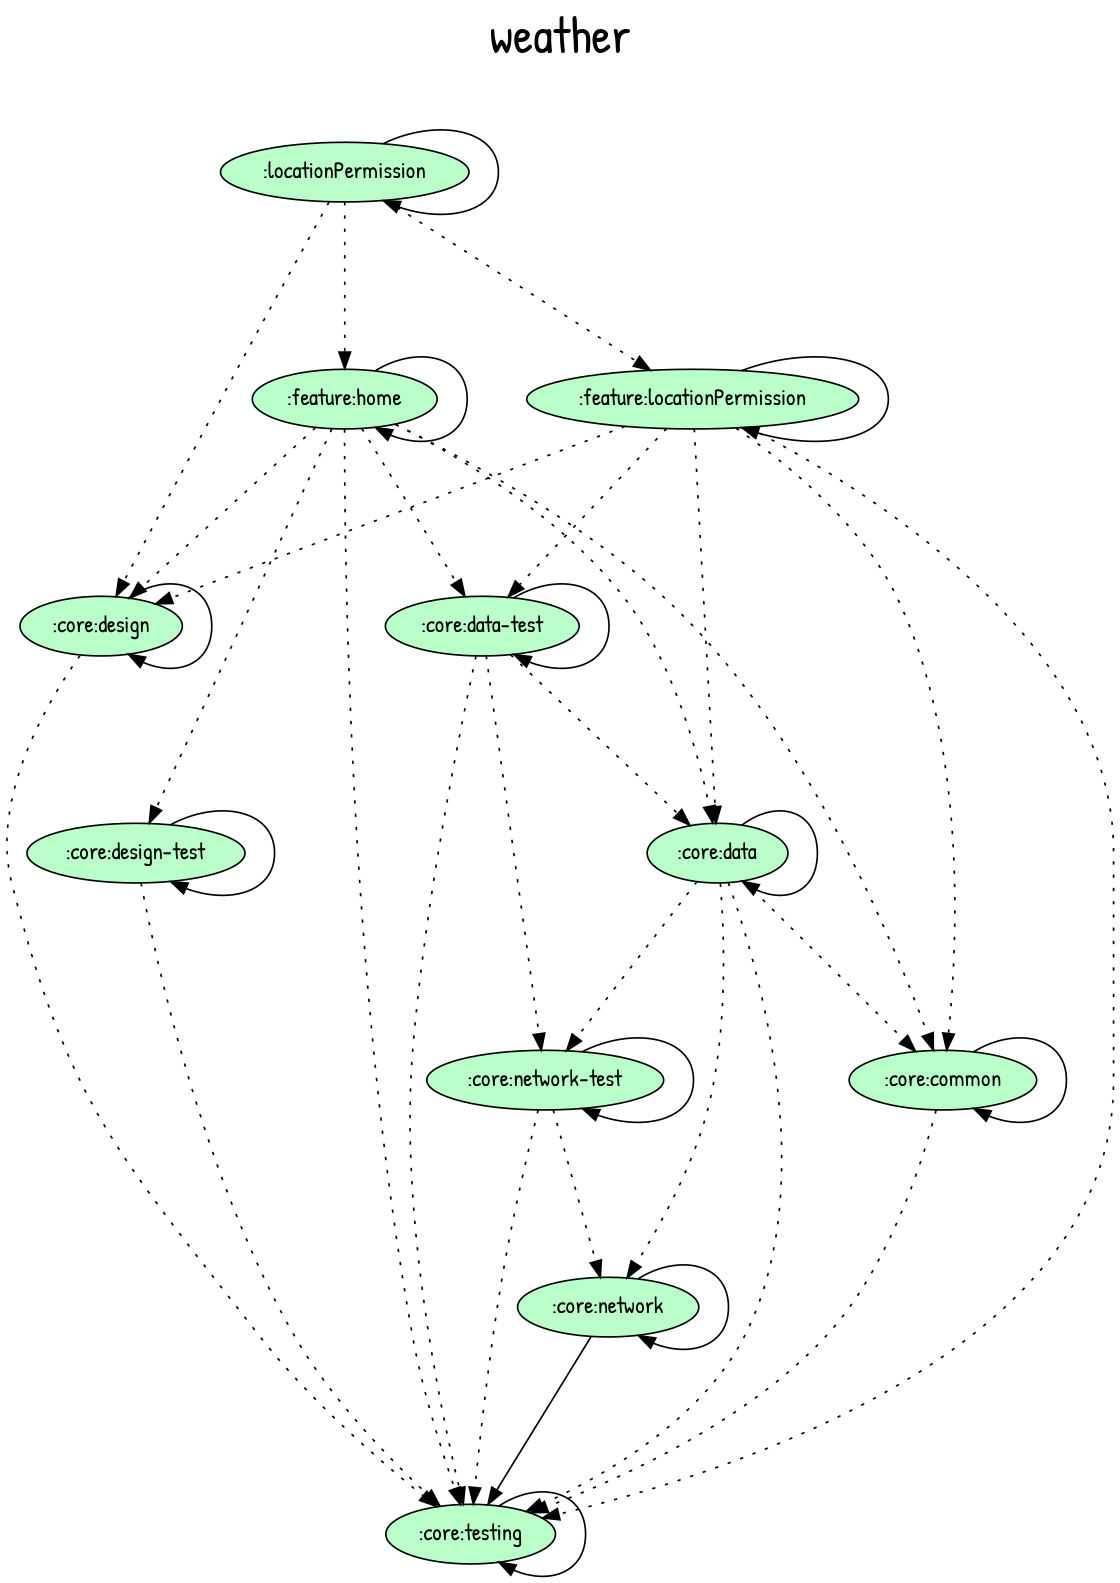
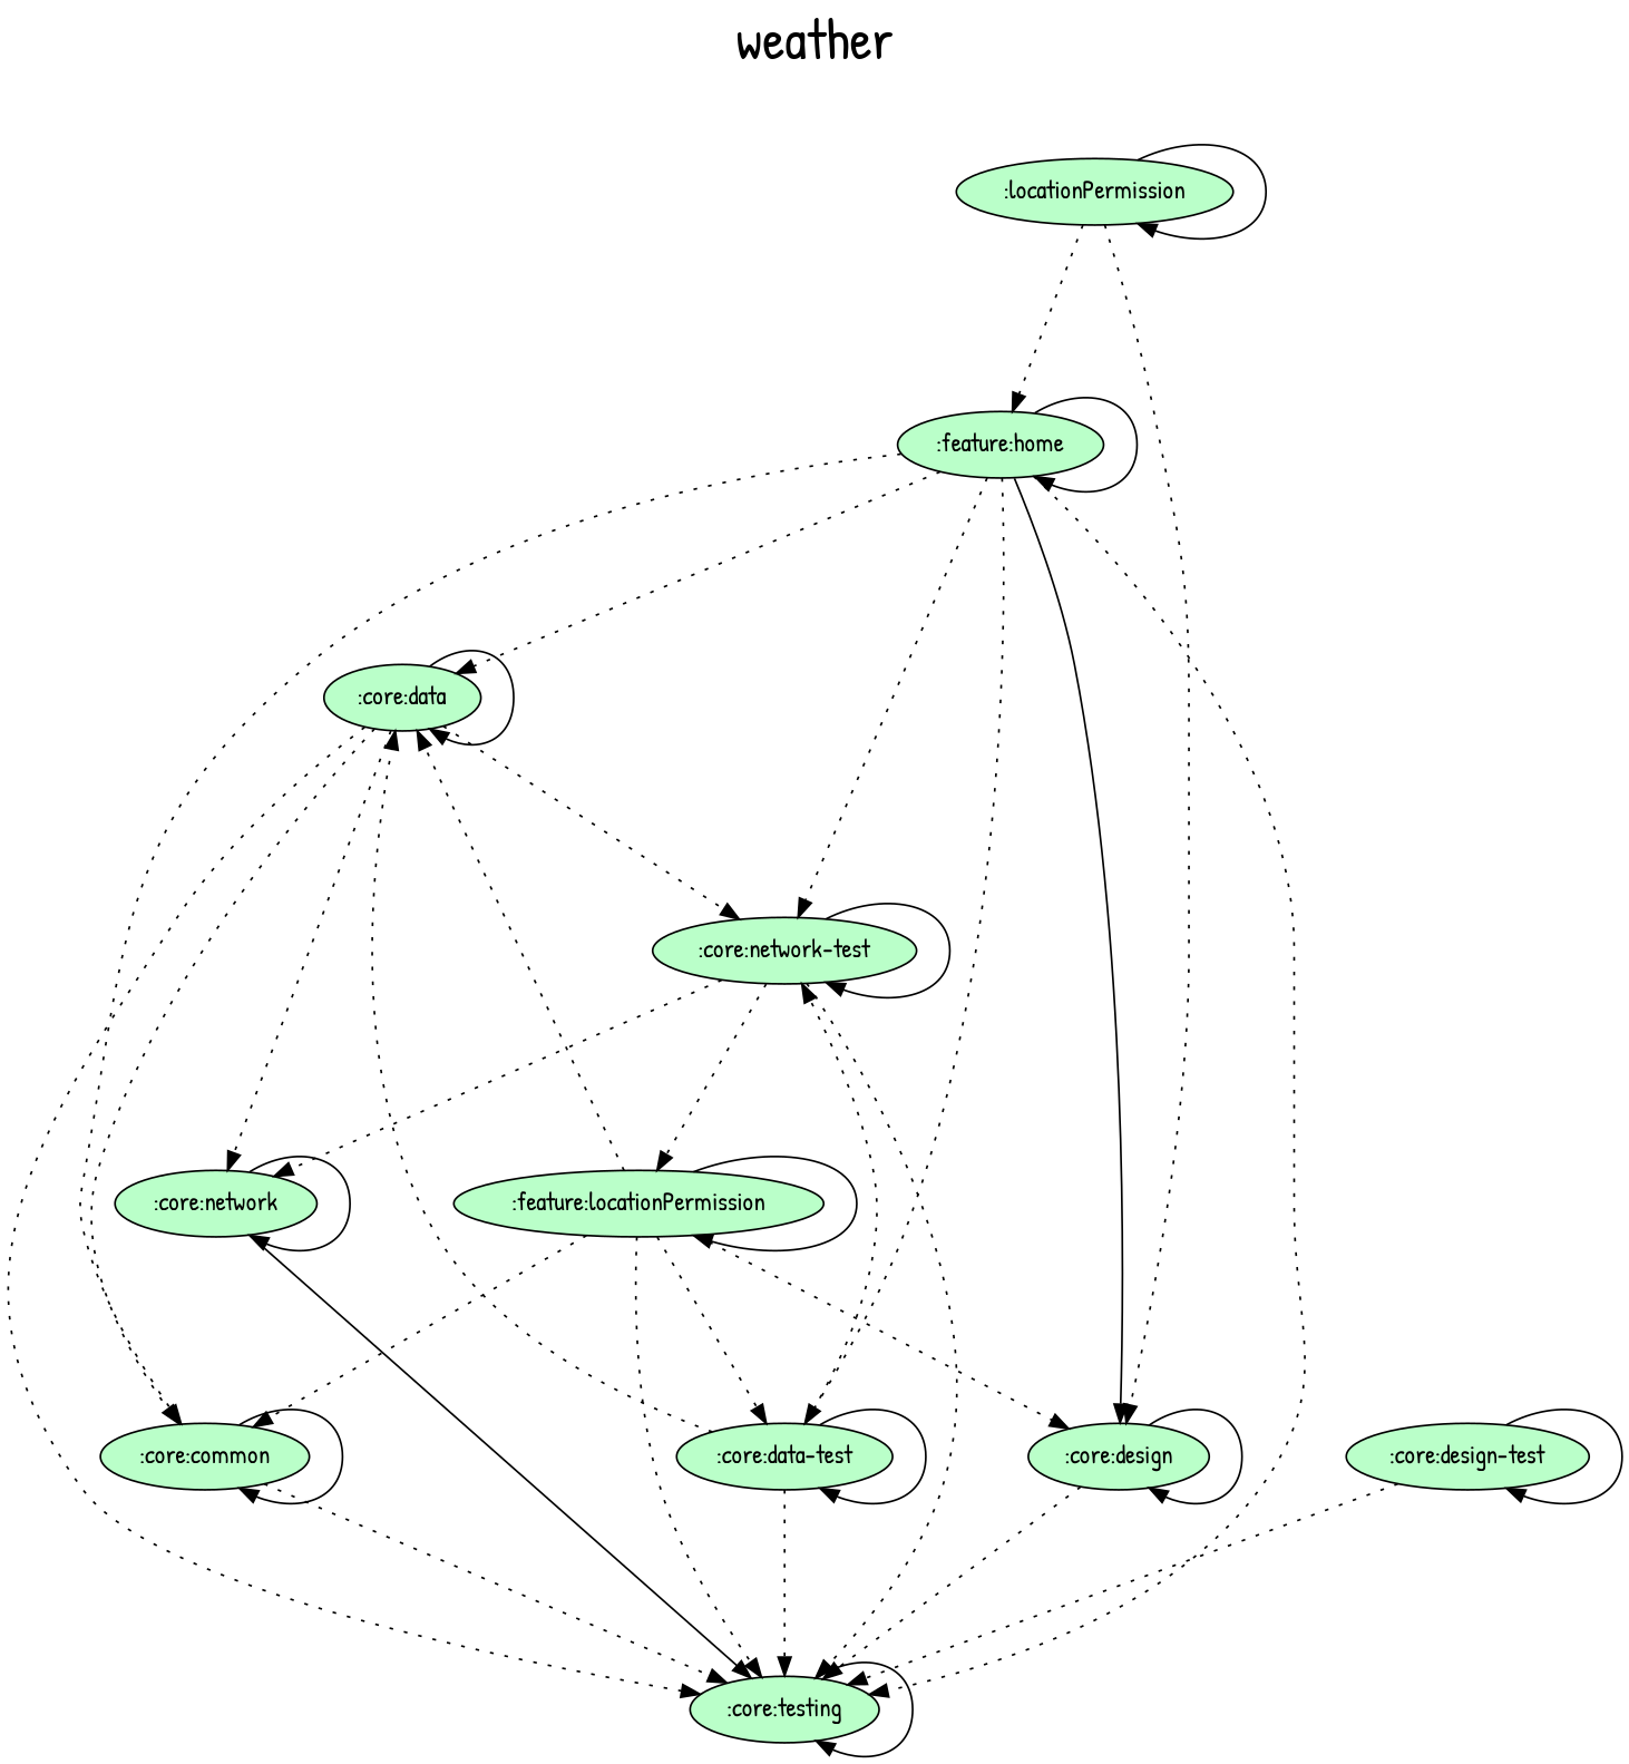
  digraph {
    fontname="Patrick Hand"
    fontsize=30
    label="weather\n "
    labelloc=t
    rankdir=TB
    ranksep=1.4
    node [fillcolor="#baffc9" fontname="Patrick Hand" style=filled]
    edge [fontname="Patrick Hand" style=dotted]
    n1 [label=":locationPermission"]
    ":core:design"
    ":feature:home"
    ":feature:locationPermission"
    ":core:testing"
    ":core:common"
    ":core:data"
    ":core:data-test"
    ":core:design-test"
    ":core:network"
    ":core:network-test"
    subgraph sub_1 {
      rank=same
    }
    n1 -> n1 [style=""]
    n1 -> ":core:design"
    n1 -> ":feature:home"
-   n1 -> ":feature:locationPermission"
+   ":core:network-test" -> ":feature:locationPermission"
    ":core:design" -> ":core:design" [style=""]
    ":core:design" -> ":core:testing"
-   ":feature:home" -> ":core:design"
+   ":feature:home" -> ":core:design" [style=solid]
    ":feature:home" -> ":feature:home" [style=""]
    ":feature:home" -> ":core:testing"
    ":feature:home" -> ":core:common"
    ":feature:home" -> ":core:data"
    ":feature:home" -> ":core:data-test"
-   ":feature:home" -> ":core:design-test"
+   ":feature:home" -> ":core:network-test"
    ":feature:locationPermission" -> ":core:design"
    ":feature:locationPermission" -> ":feature:locationPermission" [style=""]
    ":feature:locationPermission" -> ":core:testing"
    ":feature:locationPermission" -> ":core:common"
    ":feature:locationPermission" -> ":core:data"
    ":feature:locationPermission" -> ":core:data-test"
    ":core:testing" -> ":core:testing" [style=""]
    ":core:common" -> ":core:testing"
    ":core:common" -> ":core:common" [style=""]
    ":core:data" -> ":core:testing"
    ":core:data" -> ":core:common"
    ":core:data" -> ":core:data" [style=""]
    ":core:data" -> ":core:network"
    ":core:data" -> ":core:network-test"
    ":core:data-test" -> ":core:testing"
    ":core:data-test" -> ":core:data"
    ":core:data-test" -> ":core:data-test" [style=""]
    ":core:data-test" -> ":core:network-test"
    ":core:design-test" -> ":core:testing"
    ":core:design-test" -> ":core:design-test" [style=""]
    ":core:network" -> ":core:testing" [style=solid]
    ":core:network" -> ":core:network" [style=""]
    ":core:network-test" -> ":core:testing"
    ":core:network-test" -> ":core:network"
    ":core:network-test" -> ":core:network-test" [style=""]
  }
